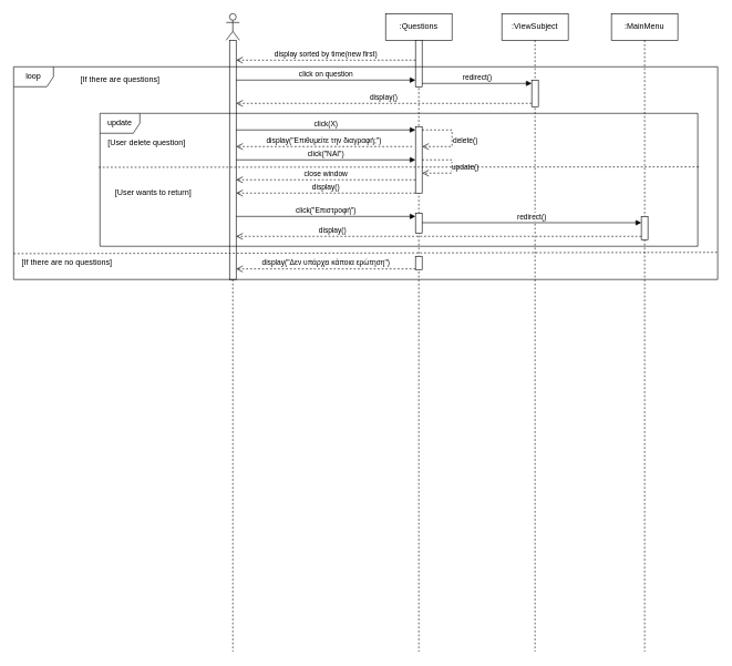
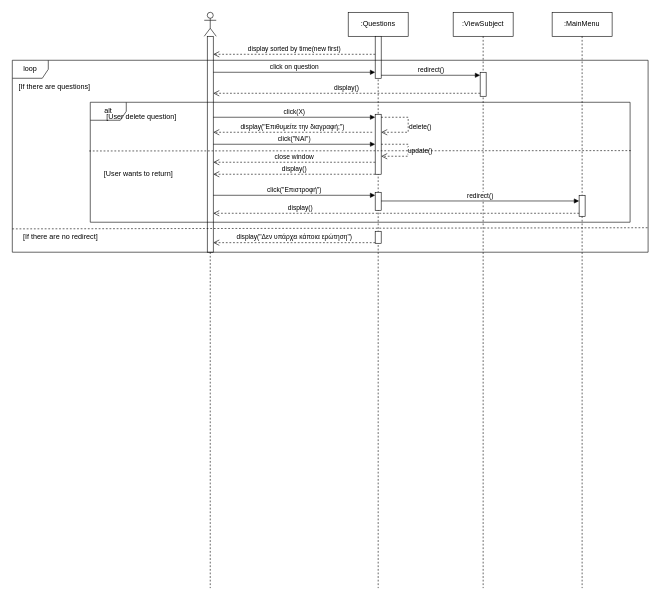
  <mxCell id="0" />
  <mxCell id="1" parent="0" />
  <mxCell id="2" value=":Questions" style="shape=umlLifeline;perimeter=lifelinePerimeter;whiteSpace=wrap;html=1;container=1;dropTarget=0;collapsible=0;recursiveResize=0;outlineConnect=0;portConstraint=eastwest;newEdgeStyle={&quot;curved&quot;:0,&quot;rounded&quot;:0};" parent="1" vertex="1"><mxGeometry x="580" y="20" width="100" height="960" as="geometry" /></mxCell>
  <mxCell id="3" value="" style="html=1;points=[[0,0,0,0,5],[0,1,0,0,-5],[1,0,0,0,5],[1,1,0,0,-5]];perimeter=orthogonalPerimeter;outlineConnect=0;targetShapes=umlLifeline;portConstraint=eastwest;newEdgeStyle={&quot;curved&quot;:0,&quot;rounded&quot;:0};" parent="2" vertex="1"><mxGeometry x="45" y="40" width="10" height="70" as="geometry" /></mxCell>
  <mxCell id="4" value="" style="html=1;points=[[0,0,0,0,5],[0,1,0,0,-5],[1,0,0,0,5],[1,1,0,0,-5]];perimeter=orthogonalPerimeter;outlineConnect=0;targetShapes=umlLifeline;portConstraint=eastwest;newEdgeStyle={&quot;curved&quot;:0,&quot;rounded&quot;:0};" parent="2" vertex="1"><mxGeometry x="45" y="170" width="10" height="100" as="geometry" /></mxCell>
  <mxCell id="5" value="update()" style="html=1;verticalAlign=bottom;endArrow=open;dashed=1;endSize=8;curved=0;rounded=0;" parent="2" source="4" target="4" edge="1"><mxGeometry x="0.182" y="-20" relative="1" as="geometry"><mxPoint x="60" y="220" as="sourcePoint" /><mxPoint x="60" y="240" as="targetPoint" /><Array as="points"><mxPoint x="100" y="220" /><mxPoint x="100" y="240" /></Array><mxPoint x="20" y="20" as="offset" /></mxGeometry></mxCell>
  <mxCell id="6" value="delete()" style="html=1;verticalAlign=bottom;endArrow=open;dashed=1;endSize=8;curved=0;rounded=0;exitX=1;exitY=0;exitDx=0;exitDy=5;exitPerimeter=0;" parent="2" source="4" target="4" edge="1"><mxGeometry x="0.217" y="-20" relative="1" as="geometry"><mxPoint x="70" y="180" as="sourcePoint" /><mxPoint x="70" y="200" as="targetPoint" /><Array as="points"><mxPoint x="100" y="175" /><mxPoint x="100" y="200" /></Array><mxPoint x="20" y="20" as="offset" /></mxGeometry></mxCell>
  <mxCell id="7" value="" style="shape=umlLifeline;perimeter=lifelinePerimeter;whiteSpace=wrap;html=1;container=1;dropTarget=0;collapsible=0;recursiveResize=0;outlineConnect=0;portConstraint=eastwest;newEdgeStyle={&quot;curved&quot;:0,&quot;rounded&quot;:0};participant=umlActor;" parent="1" vertex="1"><mxGeometry x="340" y="20" width="20" height="960" as="geometry" /></mxCell>
  <mxCell id="8" value="" style="html=1;points=[[0,0,0,0,5],[0,1,0,0,-5],[1,0,0,0,5],[1,1,0,0,-5]];perimeter=orthogonalPerimeter;outlineConnect=0;targetShapes=umlLifeline;portConstraint=eastwest;newEdgeStyle={&quot;curved&quot;:0,&quot;rounded&quot;:0};" parent="7" vertex="1"><mxGeometry x="5" y="40" width="10" height="360" as="geometry" /></mxCell>
  <mxCell id="9" value=":ViewSubject" style="shape=umlLifeline;perimeter=lifelinePerimeter;whiteSpace=wrap;html=1;container=1;dropTarget=0;collapsible=0;recursiveResize=0;outlineConnect=0;portConstraint=eastwest;newEdgeStyle={&quot;curved&quot;:0,&quot;rounded&quot;:0};" parent="1" vertex="1"><mxGeometry x="755" y="20" width="100" height="960" as="geometry" /></mxCell>
  <mxCell id="10" value="display sorted by time(new first)" style="html=1;verticalAlign=bottom;endArrow=open;dashed=1;endSize=8;curved=0;rounded=0;" parent="1" source="3" edge="1"><mxGeometry relative="1" as="geometry"><mxPoint x="495" y="90" as="sourcePoint" /><mxPoint x="355" y="90" as="targetPoint" /><Array as="points"><mxPoint x="430" y="90" /></Array></mxGeometry></mxCell>
  <mxCell id="11" value="loop" style="shape=umlFrame;whiteSpace=wrap;html=1;pointerEvents=0;" parent="1" vertex="1"><mxGeometry x="20" y="100" width="1060" height="320" as="geometry" /></mxCell>
- <mxCell id="12" value="[If there are questions]" style="text;html=1;align=center;verticalAlign=middle;resizable=0;points=[];autosize=1;strokeColor=none;fillColor=none;" parent="1" vertex="1"><mxGeometry x="110" y="105" width="140" height="30" as="geometry" /></mxCell>
+ <mxCell id="12" value="[If there are questions]" style="text;html=1;align=center;verticalAlign=middle;resizable=0;points=[];autosize=1;strokeColor=none;fillColor=none;" parent="1" vertex="1"><mxGeometry x="20" y="130" width="140" height="30" as="geometry" /></mxCell>
  <mxCell id="13" value="click on question" style="html=1;verticalAlign=bottom;endArrow=block;curved=0;rounded=0;exitX=1;exitY=0.059;exitDx=0;exitDy=0;exitPerimeter=0;" parent="1" edge="1"><mxGeometry width="80" relative="1" as="geometry"><mxPoint x="355" y="120" as="sourcePoint" /><mxPoint x="625" y="120" as="targetPoint" /></mxGeometry></mxCell>
  <mxCell id="14" value="redirect()" style="html=1;verticalAlign=bottom;endArrow=block;curved=0;rounded=0;exitX=1;exitY=1;exitDx=0;exitDy=-5;exitPerimeter=0;" parent="1" source="3" target="15" edge="1"><mxGeometry width="80" relative="1" as="geometry"><mxPoint x="680" y="128" as="sourcePoint" /><mxPoint x="760" y="128" as="targetPoint" /></mxGeometry></mxCell>
  <mxCell id="15" value="" style="html=1;points=[[0,0,0,0,5],[0,1,0,0,-5],[1,0,0,0,5],[1,1,0,0,-5]];perimeter=orthogonalPerimeter;outlineConnect=0;targetShapes=umlLifeline;portConstraint=eastwest;newEdgeStyle={&quot;curved&quot;:0,&quot;rounded&quot;:0};" parent="1" vertex="1"><mxGeometry x="800" y="120" width="10" height="40" as="geometry" /></mxCell>
  <mxCell id="16" value="display()" style="html=1;verticalAlign=bottom;endArrow=open;dashed=1;endSize=8;curved=0;rounded=0;exitX=0;exitY=1;exitDx=0;exitDy=-5;exitPerimeter=0;" parent="1" source="15" target="8" edge="1"><mxGeometry relative="1" as="geometry"><mxPoint x="730" y="380" as="sourcePoint" /><mxPoint x="650" y="380" as="targetPoint" /></mxGeometry></mxCell>
- <mxCell id="17" value="update" style="shape=umlFrame;whiteSpace=wrap;html=1;pointerEvents=0;" parent="1" vertex="1"><mxGeometry x="150" y="170" width="900" height="200" as="geometry" /></mxCell>
- <mxCell id="18" value="[User delete question]" style="text;html=1;align=center;verticalAlign=middle;resizable=0;points=[];autosize=1;strokeColor=none;fillColor=none;" parent="1" vertex="1"><mxGeometry x="150" y="200" width="140" height="30" as="geometry" /></mxCell>
+ <mxCell id="17" value="alt" style="shape=umlFrame;whiteSpace=wrap;html=1;pointerEvents=0;" parent="1" vertex="1"><mxGeometry x="150" y="170" width="900" height="200" as="geometry" /></mxCell>
+ <mxCell id="18" value="[User delete question]" style="text;html=1;align=center;verticalAlign=middle;resizable=0;points=[];autosize=1;strokeColor=none;fillColor=none;" parent="1" vertex="1"><mxGeometry x="165" y="180" width="140" height="30" as="geometry" /></mxCell>
  <mxCell id="19" value="click(X)" style="html=1;verticalAlign=bottom;endArrow=block;curved=0;rounded=0;entryX=0;entryY=0;entryDx=0;entryDy=5;entryPerimeter=0;" parent="1" source="8" target="4" edge="1"><mxGeometry width="80" relative="1" as="geometry"><mxPoint x="370" y="190" as="sourcePoint" /><mxPoint x="450" y="190" as="targetPoint" /></mxGeometry></mxCell>
  <mxCell id="20" value="display(&quot;Επιθυμείτε την διαγραφή;&quot;)" style="html=1;verticalAlign=bottom;endArrow=open;dashed=1;endSize=8;curved=0;rounded=0;" parent="1" target="8" edge="1"><mxGeometry relative="1" as="geometry"><mxPoint x="620" y="220" as="sourcePoint" /><mxPoint x="355" y="214.5" as="targetPoint" /></mxGeometry></mxCell>
  <mxCell id="21" value="click(&quot;ΝΑΙ&quot;)" style="html=1;verticalAlign=bottom;endArrow=block;curved=0;rounded=0;" parent="1" edge="1"><mxGeometry width="80" relative="1" as="geometry"><mxPoint x="355" y="240" as="sourcePoint" /><mxPoint x="625" y="240" as="targetPoint" /></mxGeometry></mxCell>
  <mxCell id="22" value="close window" style="html=1;verticalAlign=bottom;endArrow=open;dashed=1;endSize=8;curved=0;rounded=0;exitX=0;exitY=1;exitDx=0;exitDy=-5;exitPerimeter=0;" parent="1" edge="1"><mxGeometry relative="1" as="geometry"><mxPoint x="625" y="270" as="sourcePoint" /><mxPoint x="355" y="270" as="targetPoint" /></mxGeometry></mxCell>
  <mxCell id="23" value="display()" style="html=1;verticalAlign=bottom;endArrow=open;dashed=1;endSize=8;curved=0;rounded=0;" parent="1" target="8" edge="1"><mxGeometry relative="1" as="geometry"><mxPoint x="625" y="290" as="sourcePoint" /><mxPoint x="360" y="290" as="targetPoint" /></mxGeometry></mxCell>
  <mxCell id="24" value="" style="endArrow=none;dashed=1;html=1;rounded=0;exitX=-0.002;exitY=0.406;exitDx=0;exitDy=0;exitPerimeter=0;entryX=1.002;entryY=0.403;entryDx=0;entryDy=0;entryPerimeter=0;" parent="1" source="17" target="17" edge="1"><mxGeometry width="50" height="50" relative="1" as="geometry"><mxPoint x="500" y="360" as="sourcePoint" /><mxPoint x="550" y="310" as="targetPoint" /></mxGeometry></mxCell>
  <mxCell id="25" value=":MainMenu" style="shape=umlLifeline;perimeter=lifelinePerimeter;whiteSpace=wrap;html=1;container=1;dropTarget=0;collapsible=0;recursiveResize=0;outlineConnect=0;portConstraint=eastwest;newEdgeStyle={&quot;curved&quot;:0,&quot;rounded&quot;:0};" parent="1" vertex="1"><mxGeometry x="920" y="20" width="100" height="960" as="geometry" /></mxCell>
  <mxCell id="26" value="" style="html=1;points=[[0,0,0,0,5],[0,1,0,0,-5],[1,0,0,0,5],[1,1,0,0,-5]];perimeter=orthogonalPerimeter;outlineConnect=0;targetShapes=umlLifeline;portConstraint=eastwest;newEdgeStyle={&quot;curved&quot;:0,&quot;rounded&quot;:0};" parent="25" vertex="1"><mxGeometry x="45" y="305.08" width="10" height="35" as="geometry" /></mxCell>
  <mxCell id="27" value="" style="html=1;points=[[0,0,0,0,5],[0,1,0,0,-5],[1,0,0,0,5],[1,1,0,0,-5]];perimeter=orthogonalPerimeter;outlineConnect=0;targetShapes=umlLifeline;portConstraint=eastwest;newEdgeStyle={&quot;curved&quot;:0,&quot;rounded&quot;:0};" parent="1" vertex="1"><mxGeometry x="625" y="320.08" width="10" height="30" as="geometry" /></mxCell>
  <mxCell id="28" value="[User wants to return]" style="text;html=1;align=center;verticalAlign=middle;resizable=0;points=[];autosize=1;strokeColor=none;fillColor=none;" parent="1" vertex="1"><mxGeometry x="160" y="275.08" width="140" height="30" as="geometry" /></mxCell>
  <mxCell id="29" value="click(&quot;Επιστροφή&quot;)" style="html=1;verticalAlign=bottom;endArrow=block;curved=0;rounded=0;entryX=0;entryY=0;entryDx=0;entryDy=5;entryPerimeter=0;" parent="1" target="27" edge="1"><mxGeometry width="80" relative="1" as="geometry"><mxPoint x="355" y="325.08" as="sourcePoint" /><mxPoint x="440" y="324.58" as="targetPoint" /></mxGeometry></mxCell>
  <mxCell id="30" value="redirect()" style="html=1;verticalAlign=bottom;endArrow=block;curved=0;rounded=0;" parent="1" target="26" edge="1"><mxGeometry width="80" relative="1" as="geometry"><mxPoint x="635" y="334.58" as="sourcePoint" /><mxPoint x="715" y="334.58" as="targetPoint" /></mxGeometry></mxCell>
  <mxCell id="31" value="display()" style="html=1;verticalAlign=bottom;endArrow=open;dashed=1;endSize=8;curved=0;rounded=0;exitX=0;exitY=1;exitDx=0;exitDy=-5;exitPerimeter=0;" parent="1" source="26" edge="1"><mxGeometry x="0.525" relative="1" as="geometry"><mxPoint x="760" y="364.58" as="sourcePoint" /><mxPoint x="355" y="355.08" as="targetPoint" /><mxPoint as="offset" /></mxGeometry></mxCell>
  <mxCell id="32" value="" style="endArrow=none;dashed=1;html=1;rounded=0;entryX=1;entryY=0.907;entryDx=0;entryDy=0;entryPerimeter=0;" parent="1" edge="1"><mxGeometry width="50" height="50" relative="1" as="geometry"><mxPoint x="20" y="381.08" as="sourcePoint" /><mxPoint x="1080" y="379.16" as="targetPoint" /></mxGeometry></mxCell>
- <mxCell id="33" value="[If there are no questions]" style="text;html=1;align=center;verticalAlign=middle;resizable=0;points=[];autosize=1;strokeColor=none;fillColor=none;" parent="1" vertex="1"><mxGeometry x="20" y="380.08" width="160" height="30" as="geometry" /></mxCell>
+ <mxCell id="33" value="[If there are no redirect]" style="text;html=1;align=center;verticalAlign=middle;resizable=0;points=[];autosize=1;strokeColor=none;fillColor=none;" parent="1" vertex="1"><mxGeometry x="20" y="380.08" width="160" height="30" as="geometry" /></mxCell>
  <mxCell id="34" value="" style="html=1;points=[[0,0,0,0,5],[0,1,0,0,-5],[1,0,0,0,5],[1,1,0,0,-5]];perimeter=orthogonalPerimeter;outlineConnect=0;targetShapes=umlLifeline;portConstraint=eastwest;newEdgeStyle={&quot;curved&quot;:0,&quot;rounded&quot;:0};" parent="1" vertex="1"><mxGeometry x="625" y="385.08" width="10" height="20" as="geometry" /></mxCell>
  <mxCell id="35" value="display(&quot;Δεν υπάρχει κάποια ερώτηση&quot;)" style="html=1;verticalAlign=bottom;endArrow=open;dashed=1;endSize=8;curved=0;rounded=0;" parent="1" edge="1"><mxGeometry relative="1" as="geometry"><mxPoint x="625" y="404.08" as="sourcePoint" /><mxPoint x="355" y="404.08" as="targetPoint" /><mxPoint as="offset" /></mxGeometry></mxCell>
